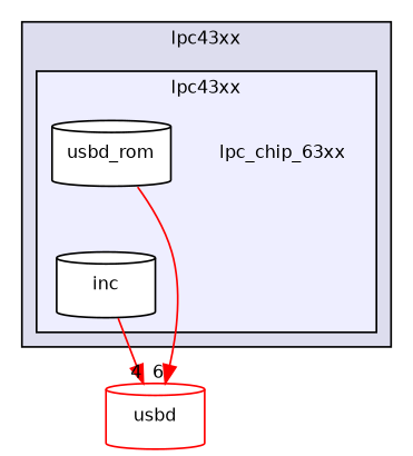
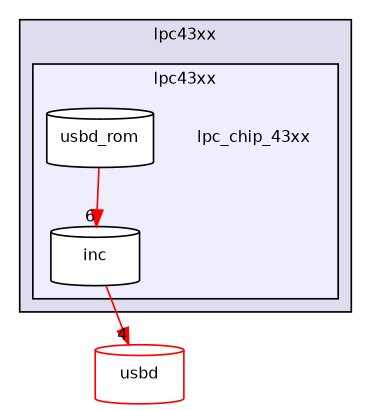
  digraph {
    compound=true
    node [fontname=Helvetica fontsize=10 shape=cylinder color=black fillcolor=white style=filled]
    edge [color=red labeldistance=1.5 labelfontname=Helvetica labelfontsize=10]
-   n1 [label=lpc_chip_63xx shape=plaintext color="" fillcolor="" style=""]
+   n1 [label=lpc_chip_43xx shape=plaintext color="" fillcolor="" style=""]
    n2 [label=inc]
    n3 [label=usbd_rom]
    n4 [color=red label=usbd]
    subgraph cluster_1 {
      bgcolor="#ddddee"
      fontname=Helvetica
      fontsize=10
      label=lpc43xx
      pencolor=black
      subgraph cluster_2 {
        bgcolor="#eeeeff"
        fontname=Helvetica
        fontsize=10
        label=lpc43xx
        pencolor=black
        n1
        n2
        n3
      }
    }
    n2 -> n4 [headlabel=4]
-   n3 -> n4 [headlabel=6]
+   n3 -> n2 [headlabel=6]
  }
